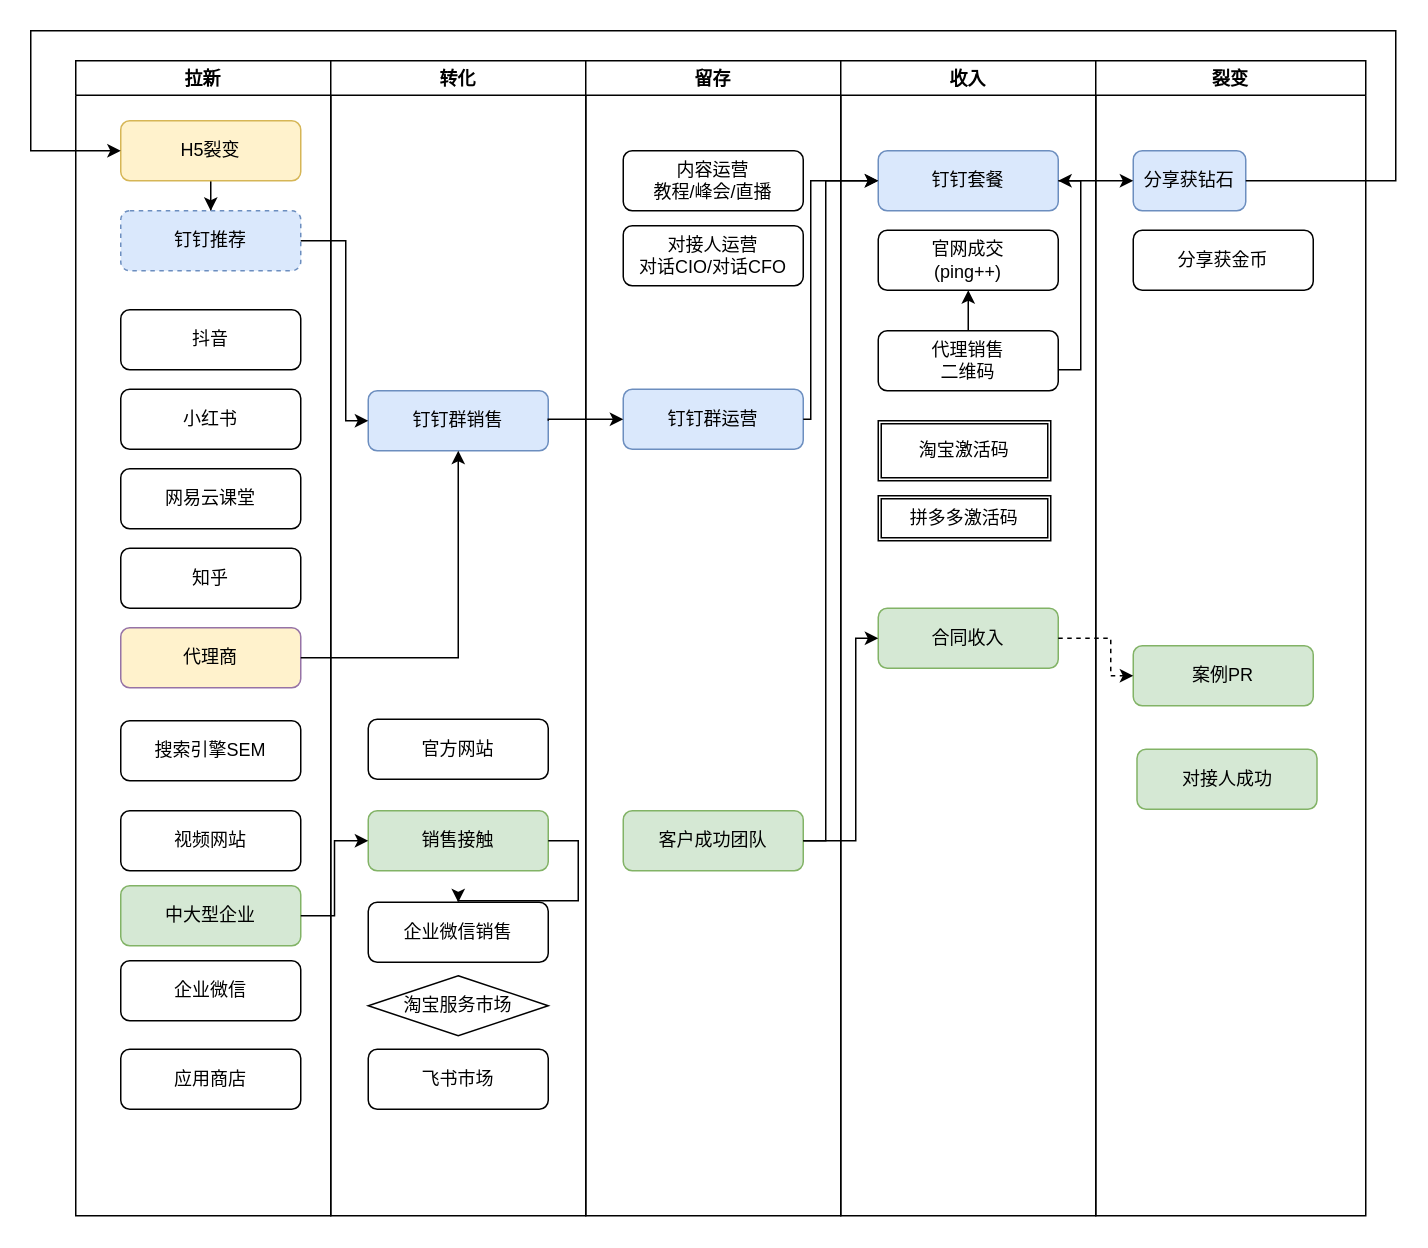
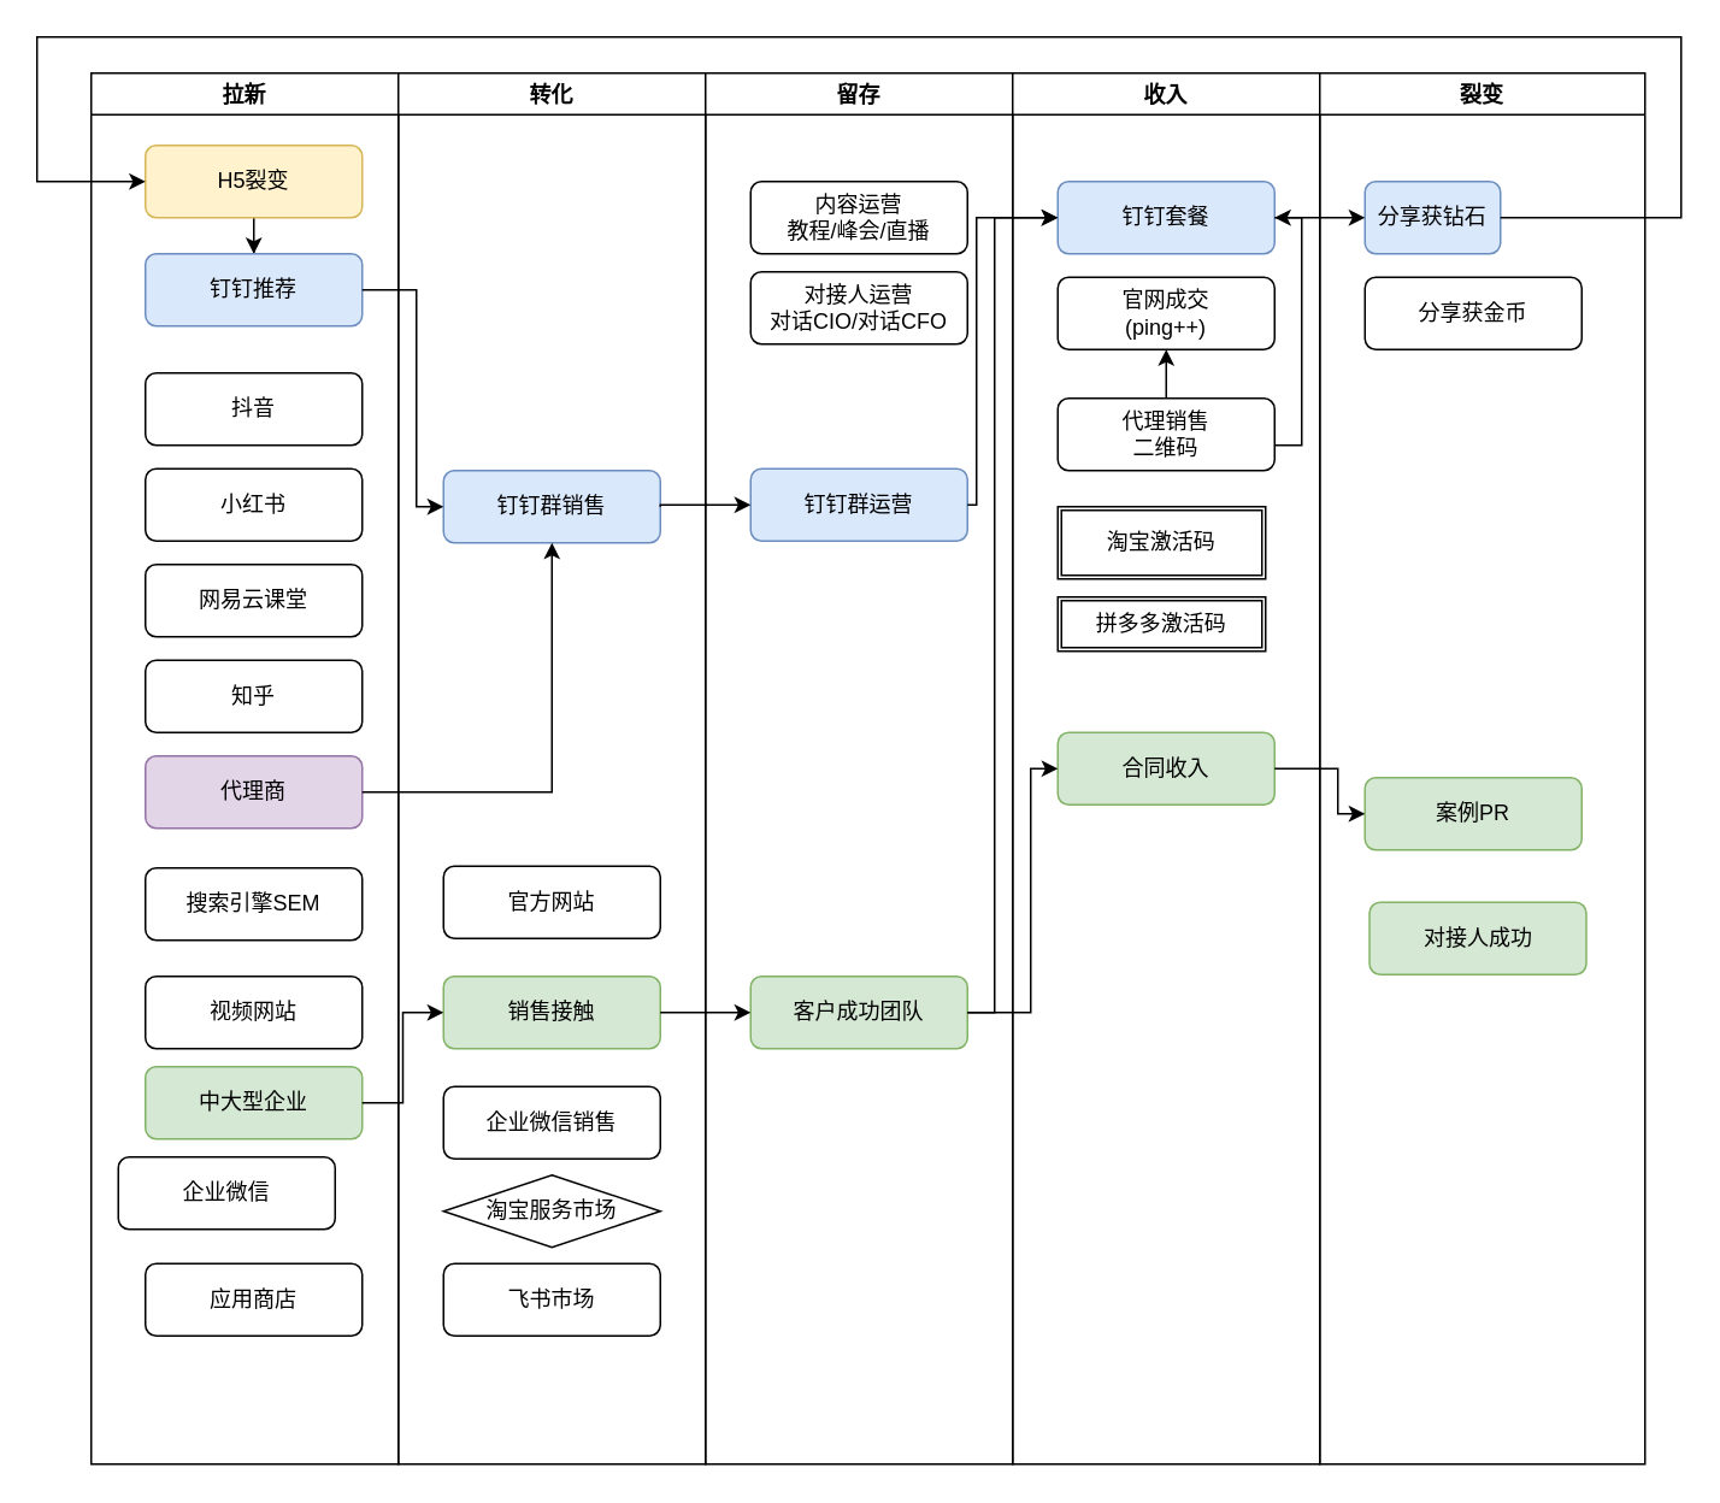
  <mxCell id="0" />
  <mxCell id="1" parent="0" />
  <mxCell id="2" value="拉新" style="swimlane;" parent="1" vertex="1"><mxGeometry x="50" y="40" width="170" height="770" as="geometry"><mxRectangle x="270" y="160" width="80" height="23" as="alternateBounds" /></mxGeometry></mxCell>
  <mxCell id="3" style="edgeStyle=orthogonalEdgeStyle;rounded=0;orthogonalLoop=1;jettySize=auto;html=1;exitX=0.5;exitY=1;exitDx=0;exitDy=0;" parent="2" source="4" target="8" edge="1"><mxGeometry relative="1" as="geometry" /></mxCell>
  <mxCell id="4" value="H5裂变" style="rounded=1;whiteSpace=wrap;html=1;fillColor=#fff2cc;strokeColor=#d6b656;" parent="2" vertex="1"><mxGeometry x="30" y="40" width="120" height="40" as="geometry" /></mxCell>
  <mxCell id="5" value="抖音" style="rounded=1;whiteSpace=wrap;html=1;" parent="2" vertex="1"><mxGeometry x="30" y="166" width="120" height="40" as="geometry" /></mxCell>
  <mxCell id="6" value="小红书" style="rounded=1;whiteSpace=wrap;html=1;" parent="2" vertex="1"><mxGeometry x="30" y="219" width="120" height="40" as="geometry" /></mxCell>
  <mxCell id="7" value="网易云课堂" style="rounded=1;whiteSpace=wrap;html=1;" parent="2" vertex="1"><mxGeometry x="30" y="272" width="120" height="40" as="geometry" /></mxCell>
- <mxCell id="8" value="钉钉推荐" style="rounded=1;whiteSpace=wrap;html=1;fillColor=#dae8fc;strokeColor=#6c8ebf;dashed=1;" parent="2" vertex="1"><mxGeometry x="30" y="100" width="120" height="40" as="geometry" /></mxCell>
+ <mxCell id="8" value="钉钉推荐" style="rounded=1;whiteSpace=wrap;html=1;fillColor=#dae8fc;strokeColor=#6c8ebf;" parent="2" vertex="1"><mxGeometry x="30" y="100" width="120" height="40" as="geometry" /></mxCell>
  <mxCell id="9" value="知乎" style="rounded=1;whiteSpace=wrap;html=1;" parent="2" vertex="1"><mxGeometry x="30" y="325" width="120" height="40" as="geometry" /></mxCell>
- <mxCell id="10" value="代理商" style="rounded=1;whiteSpace=wrap;html=1;fillColor=#fff2cc;strokeColor=#9673a6;" parent="2" vertex="1"><mxGeometry x="30" y="378" width="120" height="40" as="geometry" /></mxCell>
+ <mxCell id="10" value="代理商" style="rounded=1;whiteSpace=wrap;html=1;fillColor=#e1d5e7;strokeColor=#9673a6;" parent="2" vertex="1"><mxGeometry x="30" y="378" width="120" height="40" as="geometry" /></mxCell>
  <mxCell id="11" value="搜索引擎SEM" style="rounded=1;whiteSpace=wrap;html=1;" parent="2" vertex="1"><mxGeometry x="30" y="440" width="120" height="40" as="geometry" /></mxCell>
  <mxCell id="12" value="中大型企业" style="rounded=1;whiteSpace=wrap;html=1;fillColor=#d5e8d4;strokeColor=#82b366;" parent="2" vertex="1"><mxGeometry x="30" y="550" width="120" height="40" as="geometry" /></mxCell>
  <mxCell id="13" value="应用商店" style="rounded=1;whiteSpace=wrap;html=1;" vertex="1" parent="2"><mxGeometry x="30" y="659" width="120" height="40" as="geometry" /></mxCell>
  <mxCell id="14" value="转化" style="swimlane;" parent="1" vertex="1"><mxGeometry x="220" y="40" width="170" height="770" as="geometry"><mxRectangle x="270" y="160" width="80" height="23" as="alternateBounds" /></mxGeometry></mxCell>
  <mxCell id="15" value="钉钉群销售" style="rounded=1;whiteSpace=wrap;html=1;fillColor=#dae8fc;strokeColor=#6c8ebf;" parent="14" vertex="1"><mxGeometry x="25" y="220" width="120" height="40" as="geometry" /></mxCell>
  <mxCell id="16" value="官方网站" style="rounded=1;whiteSpace=wrap;html=1;" parent="14" vertex="1"><mxGeometry x="25" y="439" width="120" height="40" as="geometry" /></mxCell>
  <mxCell id="17" value="销售接触" style="rounded=1;whiteSpace=wrap;html=1;fillColor=#d5e8d4;strokeColor=#82b366;" parent="14" vertex="1"><mxGeometry x="25" y="500" width="120" height="40" as="geometry" /></mxCell>
  <mxCell id="18" value="企业微信销售" style="rounded=1;whiteSpace=wrap;html=1;" vertex="1" parent="14"><mxGeometry x="25" y="561" width="120" height="40" as="geometry" /></mxCell>
  <mxCell id="19" value="淘宝服务市场" style="rhombus;whiteSpace=wrap;html=1;" vertex="1" parent="14"><mxGeometry x="25" y="610" width="120" height="40" as="geometry" /></mxCell>
  <mxCell id="20" value="飞书市场" style="rounded=1;whiteSpace=wrap;html=1;" vertex="1" parent="14"><mxGeometry x="25" y="659" width="120" height="40" as="geometry" /></mxCell>
  <mxCell id="21" value="留存" style="swimlane;" parent="1" vertex="1"><mxGeometry x="390" y="40" width="170" height="770" as="geometry"><mxRectangle x="270" y="160" width="80" height="23" as="alternateBounds" /></mxGeometry></mxCell>
  <mxCell id="22" value="客户成功团队" style="rounded=1;whiteSpace=wrap;html=1;fillColor=#d5e8d4;strokeColor=#82b366;" parent="21" vertex="1"><mxGeometry x="25" y="500" width="120" height="40" as="geometry" /></mxCell>
  <mxCell id="23" value="内容运营&lt;br&gt;教程/峰会/直播" style="rounded=1;whiteSpace=wrap;html=1;" parent="21" vertex="1"><mxGeometry x="25" y="60" width="120" height="40" as="geometry" /></mxCell>
  <mxCell id="24" value="对接人运营&lt;br&gt;对话CIO/对话CFO" style="rounded=1;whiteSpace=wrap;html=1;" parent="21" vertex="1"><mxGeometry x="25" y="110" width="120" height="40" as="geometry" /></mxCell>
  <mxCell id="25" value="钉钉群运营" style="rounded=1;whiteSpace=wrap;html=1;fillColor=#dae8fc;strokeColor=#6c8ebf;" parent="21" vertex="1"><mxGeometry x="25" y="219" width="120" height="40" as="geometry" /></mxCell>
  <mxCell id="26" value="收入" style="swimlane;" parent="1" vertex="1"><mxGeometry x="560" y="40" width="170" height="770" as="geometry"><mxRectangle x="270" y="160" width="80" height="23" as="alternateBounds" /></mxGeometry></mxCell>
  <mxCell id="27" value="钉钉套餐" style="rounded=1;whiteSpace=wrap;html=1;fillColor=#dae8fc;strokeColor=#6c8ebf;" parent="26" vertex="1"><mxGeometry x="25" y="60" width="120" height="40" as="geometry" /></mxCell>
  <mxCell id="28" value="官网成交&lt;br&gt;(ping++)" style="rounded=1;whiteSpace=wrap;html=1;" parent="26" vertex="1"><mxGeometry x="25" y="113" width="120" height="40" as="geometry" /></mxCell>
  <mxCell id="29" value="淘宝激活码" style="shape=ext;double=1;rounded=0;whiteSpace=wrap;html=1;" parent="26" vertex="1"><mxGeometry x="25" y="240" width="115" height="40" as="geometry" /></mxCell>
  <mxCell id="30" value="拼多多激活码" style="shape=ext;double=1;rounded=0;whiteSpace=wrap;html=1;" parent="26" vertex="1"><mxGeometry x="25" y="290" width="115" height="30" as="geometry" /></mxCell>
  <mxCell id="31" style="edgeStyle=orthogonalEdgeStyle;rounded=0;orthogonalLoop=1;jettySize=auto;html=1;exitX=0.5;exitY=0;exitDx=0;exitDy=0;entryX=0.5;entryY=1;entryDx=0;entryDy=0;" parent="26" source="33" target="28" edge="1"><mxGeometry relative="1" as="geometry" /></mxCell>
  <mxCell id="32" style="edgeStyle=orthogonalEdgeStyle;rounded=0;orthogonalLoop=1;jettySize=auto;html=1;entryX=1;entryY=0.5;entryDx=0;entryDy=0;" parent="26" source="33" target="27" edge="1"><mxGeometry relative="1" as="geometry"><Array as="points"><mxPoint x="160" y="206" /><mxPoint x="160" y="80" /></Array></mxGeometry></mxCell>
  <mxCell id="33" value="代理销售&lt;br&gt;二维码" style="rounded=1;whiteSpace=wrap;html=1;" parent="26" vertex="1"><mxGeometry x="25" y="180" width="120" height="40" as="geometry" /></mxCell>
  <mxCell id="34" value="合同收入" style="rounded=1;whiteSpace=wrap;html=1;fillColor=#d5e8d4;strokeColor=#82b366;" parent="26" vertex="1"><mxGeometry x="25" y="365" width="120" height="40" as="geometry" /></mxCell>
  <mxCell id="35" value="裂变" style="swimlane;" parent="1" vertex="1"><mxGeometry x="730" y="40" width="180" height="770" as="geometry"><mxRectangle x="270" y="160" width="80" height="23" as="alternateBounds" /></mxGeometry></mxCell>
  <mxCell id="36" value="分享获钻石" style="rounded=1;whiteSpace=wrap;html=1;fillColor=#dae8fc;strokeColor=#6c8ebf;" parent="35" vertex="1"><mxGeometry x="25" y="60" width="75" height="40" as="geometry" /></mxCell>
  <mxCell id="37" value="分享获金币" style="rounded=1;whiteSpace=wrap;html=1;" parent="35" vertex="1"><mxGeometry x="25" y="113" width="120" height="40" as="geometry" /></mxCell>
  <mxCell id="38" value="对接人成功" style="rounded=1;whiteSpace=wrap;html=1;fillColor=#d5e8d4;strokeColor=#82b366;" parent="35" vertex="1"><mxGeometry x="27.5" y="459" width="120" height="40" as="geometry" /></mxCell>
  <mxCell id="39" value="案例PR" style="rounded=1;whiteSpace=wrap;html=1;fillColor=#d5e8d4;strokeColor=#82b366;" parent="35" vertex="1"><mxGeometry x="25" y="390" width="120" height="40" as="geometry" /></mxCell>
  <mxCell id="40" style="edgeStyle=orthogonalEdgeStyle;rounded=0;orthogonalLoop=1;jettySize=auto;html=1;exitX=1;exitY=0.5;exitDx=0;exitDy=0;entryX=0;entryY=0.5;entryDx=0;entryDy=0;" parent="1" source="8" target="15" edge="1"><mxGeometry relative="1" as="geometry"><Array as="points"><mxPoint x="230" y="160" /><mxPoint x="230" y="280" /></Array></mxGeometry></mxCell>
  <mxCell id="41" style="edgeStyle=orthogonalEdgeStyle;rounded=0;orthogonalLoop=1;jettySize=auto;html=1;exitX=1;exitY=0.5;exitDx=0;exitDy=0;entryX=0;entryY=0.5;entryDx=0;entryDy=0;" parent="1" source="15" target="25" edge="1"><mxGeometry relative="1" as="geometry"><Array as="points"><mxPoint x="365" y="279" /></Array></mxGeometry></mxCell>
  <mxCell id="42" style="edgeStyle=orthogonalEdgeStyle;rounded=0;orthogonalLoop=1;jettySize=auto;html=1;exitX=1;exitY=0.5;exitDx=0;exitDy=0;entryX=0;entryY=0.5;entryDx=0;entryDy=0;" parent="1" source="22" target="27" edge="1"><mxGeometry relative="1" as="geometry"><Array as="points"><mxPoint x="550" y="560" /><mxPoint x="550" y="120" /></Array></mxGeometry></mxCell>
  <mxCell id="43" value="视频网站" style="rounded=1;whiteSpace=wrap;html=1;" parent="1" vertex="1"><mxGeometry x="80" y="540" width="120" height="40" as="geometry" /></mxCell>
  <mxCell id="44" style="edgeStyle=orthogonalEdgeStyle;rounded=0;orthogonalLoop=1;jettySize=auto;html=1;exitX=1;exitY=0.5;exitDx=0;exitDy=0;" parent="1" source="27" target="36" edge="1"><mxGeometry relative="1" as="geometry" /></mxCell>
  <mxCell id="45" style="edgeStyle=orthogonalEdgeStyle;rounded=0;orthogonalLoop=1;jettySize=auto;html=1;entryX=0;entryY=0.5;entryDx=0;entryDy=0;exitX=1;exitY=0.5;exitDx=0;exitDy=0;" parent="1" source="36" target="4" edge="1"><mxGeometry relative="1" as="geometry"><Array as="points"><mxPoint x="930" y="120" /><mxPoint x="930" y="20" /><mxPoint x="20" y="20" /><mxPoint x="20" y="100" /></Array></mxGeometry></mxCell>
  <mxCell id="46" style="edgeStyle=orthogonalEdgeStyle;rounded=0;orthogonalLoop=1;jettySize=auto;html=1;exitX=1;exitY=0.5;exitDx=0;exitDy=0;entryX=0;entryY=0.5;entryDx=0;entryDy=0;" parent="1" source="12" target="17" edge="1"><mxGeometry relative="1" as="geometry" /></mxCell>
- <mxCell id="47" style="edgeStyle=orthogonalEdgeStyle;rounded=0;orthogonalLoop=1;jettySize=auto;html=1;exitX=1;exitY=0.5;exitDx=0;exitDy=0;" parent="1" source="17" target="18" edge="1"><mxGeometry relative="1" as="geometry" /></mxCell>
+ <mxCell id="47" style="edgeStyle=orthogonalEdgeStyle;rounded=0;orthogonalLoop=1;jettySize=auto;html=1;exitX=1;exitY=0.5;exitDx=0;exitDy=0;entryX=0;entryY=0.5;entryDx=0;entryDy=0;" parent="1" source="17" target="22" edge="1"><mxGeometry relative="1" as="geometry" /></mxCell>
  <mxCell id="48" style="edgeStyle=orthogonalEdgeStyle;rounded=0;orthogonalLoop=1;jettySize=auto;html=1;entryX=0;entryY=0.5;entryDx=0;entryDy=0;" parent="1" source="22" target="34" edge="1"><mxGeometry relative="1" as="geometry"><mxPoint x="585" y="450" as="targetPoint" /><Array as="points"><mxPoint x="570" y="560" /><mxPoint x="570" y="425" /></Array></mxGeometry></mxCell>
  <mxCell id="49" style="edgeStyle=orthogonalEdgeStyle;rounded=0;orthogonalLoop=1;jettySize=auto;html=1;exitX=1;exitY=0.5;exitDx=0;exitDy=0;entryX=0;entryY=0.5;entryDx=0;entryDy=0;" parent="1" source="25" target="27" edge="1"><mxGeometry relative="1" as="geometry"><Array as="points"><mxPoint x="540" y="279" /><mxPoint x="540" y="120" /></Array></mxGeometry></mxCell>
- <mxCell id="50" style="edgeStyle=orthogonalEdgeStyle;rounded=0;orthogonalLoop=1;jettySize=auto;html=1;dashed=1;" parent="1" source="34" target="39" edge="1"><mxGeometry relative="1" as="geometry"><mxPoint x="757.5" y="450" as="targetPoint" /><Array as="points"><mxPoint x="740" y="425" /><mxPoint x="740" y="450" /></Array></mxGeometry></mxCell>
- <mxCell id="51" value="企业微信" style="rounded=1;whiteSpace=wrap;html=1;" vertex="1" parent="1"><mxGeometry x="80" y="640" width="120" height="40" as="geometry" /></mxCell>
+ <mxCell id="50" style="edgeStyle=orthogonalEdgeStyle;rounded=0;orthogonalLoop=1;jettySize=auto;html=1;" parent="1" source="34" target="39" edge="1"><mxGeometry relative="1" as="geometry"><mxPoint x="757.5" y="450" as="targetPoint" /><Array as="points"><mxPoint x="740" y="425" /><mxPoint x="740" y="450" /></Array></mxGeometry></mxCell>
+ <mxCell id="51" value="企业微信" style="rounded=1;whiteSpace=wrap;html=1;" vertex="1" parent="1"><mxGeometry x="65" y="640" width="120" height="40" as="geometry" /></mxCell>
  <mxCell id="52" style="edgeStyle=orthogonalEdgeStyle;rounded=0;orthogonalLoop=1;jettySize=auto;html=1;entryX=0.5;entryY=1;entryDx=0;entryDy=0;" parent="1" source="10" target="15" edge="1"><mxGeometry relative="1" as="geometry"><mxPoint x="305" y="418" as="sourcePoint" /></mxGeometry></mxCell>
